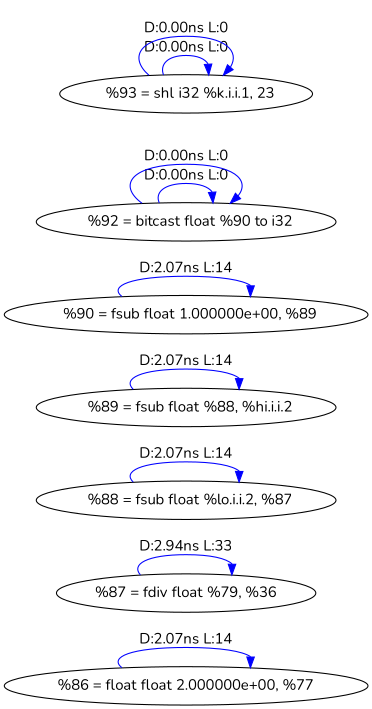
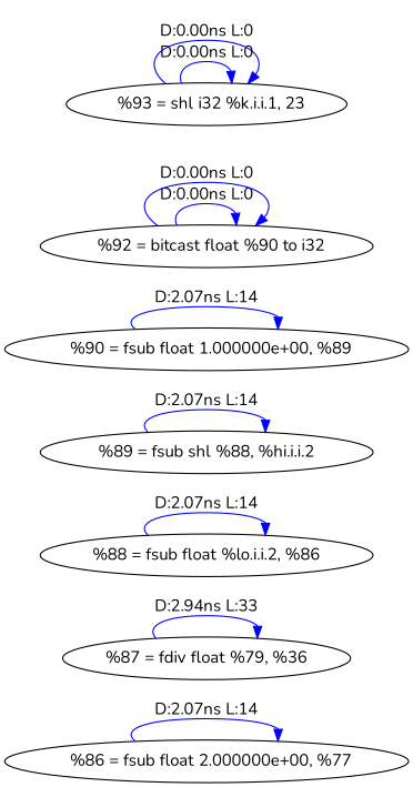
  digraph {
    fontname=Nunito
    rankdir=LR
    node [fontname=Nunito]
    edge [color=blue fontname=Nunito]
-   n1 [label="%86 = float float 2.000000e+00, %77"]
+   n1 [label="  %86 = fsub float 2.000000e+00, %77"]
    n2 [label="%87 = fdiv float %79, %36"]
-   n3 [label="  %88 = fsub float %lo.i.i.2, %87"]
-   n4 [label="  %89 = fsub float %88, %hi.i.i.2"]
+   n3 [label="%88 = fsub float %lo.i.i.2, %86"]
+   n4 [label="%89 = fsub shl %88, %hi.i.i.2"]
    n5 [label="  %90 = fsub float 1.000000e+00, %89"]
    n6 [label="  %92 = bitcast float %90 to i32"]
    n7 [label="  %93 = shl i32 %k.i.i.1, 23"]
    n1 -> n1 [label="D:2.07ns L:14"]
    n2 -> n2 [label="D:2.94ns L:33"]
    n3 -> n3 [label="D:2.07ns L:14"]
    n4 -> n4 [label="D:2.07ns L:14"]
    n5 -> n5 [label="D:2.07ns L:14"]
    n6 -> n6 [label="D:0.00ns L:0"]
    n6 -> n6 [label="D:0.00ns L:0"]
    n7 -> n7 [label="D:0.00ns L:0"]
    n7 -> n7 [label="D:0.00ns L:0"]
  }
